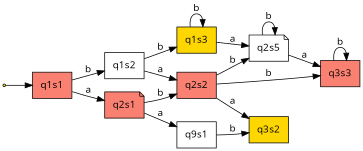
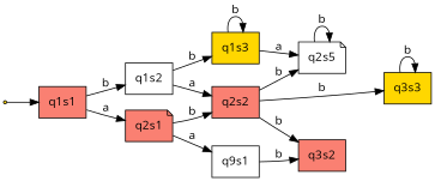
  digraph {
    fontname="Open Sans"
    rankdir=LR
    node [fillcolor=salmon fontname="Open Sans" shape=box style=filled]
    edge [fontname="Open Sans"]
    start [fillcolor=gold shape=point]
    q1s1
    q2s1 [shape=note]
    q1s2 [fillcolor=white]
    q1s3 [fillcolor=gold]
    n6 [fillcolor=white label=q2s5 shape=note]
-   q3s3
+   q3s3 [fillcolor=gold]
    q2s2
    n9 [fillcolor=white label=q9s1]
-   q3s2 [fillcolor=gold]
+   q3s2
    start -> q1s1
    q1s1 -> q2s1 [label=a]
    q1s1 -> q1s2 [label=b]
    q2s1 -> q2s2 [label=b]
    q2s1 -> n9 [label=a]
    q1s2 -> q1s3 [label=b]
    q1s2 -> q2s2 [label=a]
    q1s3 -> q1s3 [label=b]
    q1s3 -> n6 [label=a]
    n6 -> n6 [label=b]
-   n6 -> q3s3 [label=a]
    q3s3 -> q3s3 [label=b]
    q2s2 -> n6 [label=b]
    q2s2 -> q3s3 [label=b]
-   q2s2 -> q3s2 [label=a]
+   q2s2 -> q3s2 [label=b]
    n9 -> q3s2 [label=b]
  }
